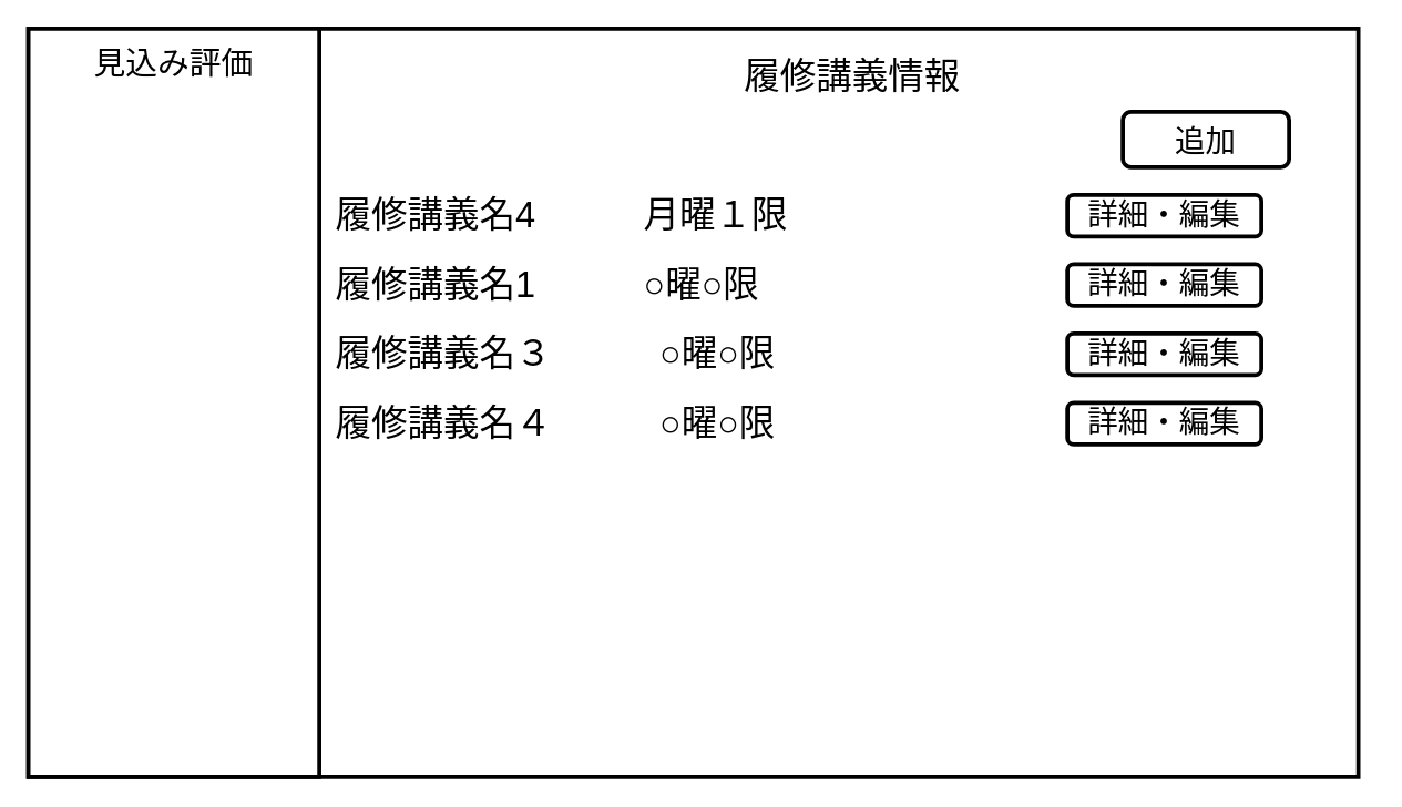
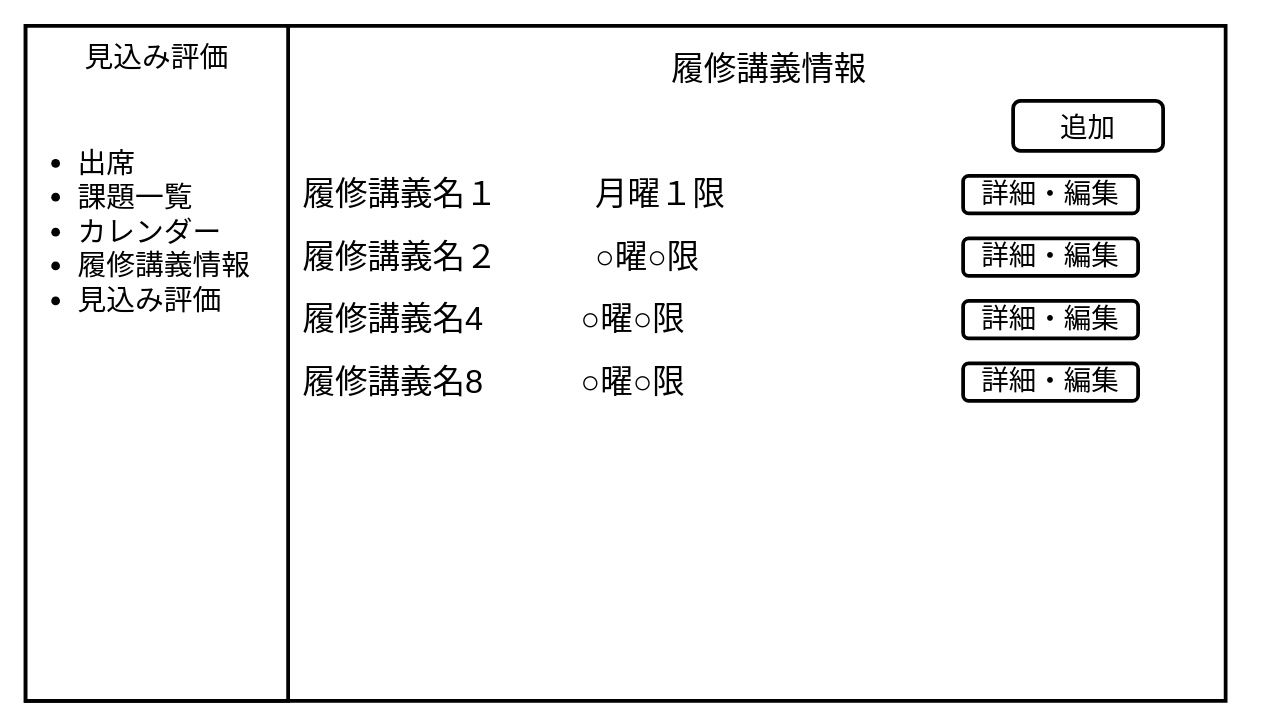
  <mxCell id="0" />
  <mxCell id="1" parent="0" />
  <mxCell id="2" value="" style="rounded=0;whiteSpace=wrap;html=1;strokeColor=#000000;strokeWidth=3;fillColor=#FFFFFF;" parent="1" vertex="1"><mxGeometry x="20" y="20" width="960" height="540" as="geometry" /></mxCell>
  <mxCell id="3" value="" style="rounded=0;whiteSpace=wrap;html=1;strokeColor=#000000;strokeWidth=3;fillColor=#FFFFFF;" parent="1" vertex="1"><mxGeometry x="20" y="20" width="210" height="540" as="geometry" /></mxCell>
  <mxCell id="4" value="見込み評価" style="text;html=1;strokeColor=none;fillColor=none;align=center;verticalAlign=middle;whiteSpace=wrap;rounded=0;fontColor=#000000;fontSize=23;" parent="1" vertex="1"><mxGeometry x="20" y="30" width="210" height="30" as="geometry" /></mxCell>
+ <mxCell id="5" value="&lt;ul&gt;&lt;li&gt;出席&lt;/li&gt;&lt;li&gt;課題一覧&lt;/li&gt;&lt;li&gt;カレンダー&lt;/li&gt;&lt;li&gt;履修講義情報&lt;/li&gt;&lt;li&gt;見込み評価&lt;/li&gt;&lt;/ul&gt;" style="text;strokeColor=none;fillColor=none;html=1;whiteSpace=wrap;verticalAlign=middle;overflow=hidden;fontSize=23;fontColor=#000000;" parent="1" vertex="1"><mxGeometry x="20" y="70" width="210" height="230" as="geometry" /></mxCell>
  <mxCell id="6" value="履修講義情報" style="text;html=1;strokeColor=none;fillColor=none;align=center;verticalAlign=middle;whiteSpace=wrap;rounded=0;fontColor=#000000;fontSize=26;" parent="1" vertex="1"><mxGeometry x="240" y="40" width="750" height="30" as="geometry" /></mxCell>
- <mxCell id="7" value="履修講義名4　　　月曜１限" style="text;html=1;strokeColor=none;fillColor=none;align=left;verticalAlign=middle;whiteSpace=wrap;rounded=0;fontSize=26;fontColor=#000000;" parent="1" vertex="1"><mxGeometry x="240" y="140" width="740" height="30" as="geometry" /></mxCell>
+ <mxCell id="7" value="履修講義名１　　　月曜１限" style="text;html=1;strokeColor=none;fillColor=none;align=left;verticalAlign=middle;whiteSpace=wrap;rounded=0;fontSize=26;fontColor=#000000;" parent="1" vertex="1"><mxGeometry x="240" y="140" width="740" height="30" as="geometry" /></mxCell>
  <mxCell id="8" value="&lt;font style=&quot;font-size: 22px&quot;&gt;追加&lt;/font&gt;" style="rounded=1;whiteSpace=wrap;html=1;fontSize=26;fontColor=#000000;fillColor=#FFFFFF;strokeColor=#000000;strokeWidth=3;" parent="1" vertex="1"><mxGeometry x="810" y="80" width="120" height="40" as="geometry" /></mxCell>
- <mxCell id="9" value="履修講義名1　　　○曜○限" style="text;html=1;strokeColor=none;fillColor=none;align=left;verticalAlign=middle;whiteSpace=wrap;rounded=0;fontSize=26;fontColor=#000000;" parent="1" vertex="1"><mxGeometry x="240" y="190" width="740" height="30" as="geometry" /></mxCell>
- <mxCell id="10" value="履修講義名３　　　○曜○限" style="text;html=1;strokeColor=none;fillColor=none;align=left;verticalAlign=middle;whiteSpace=wrap;rounded=0;fontSize=26;fontColor=#000000;" parent="1" vertex="1"><mxGeometry x="240" y="240" width="740" height="30" as="geometry" /></mxCell>
- <mxCell id="11" value="履修講義名４　　　○曜○限" style="text;html=1;strokeColor=none;fillColor=none;align=left;verticalAlign=middle;whiteSpace=wrap;rounded=0;fontSize=26;fontColor=#000000;" parent="1" vertex="1"><mxGeometry x="240" y="290" width="740" height="30" as="geometry" /></mxCell>
+ <mxCell id="9" value="履修講義名２　　　○曜○限" style="text;html=1;strokeColor=none;fillColor=none;align=left;verticalAlign=middle;whiteSpace=wrap;rounded=0;fontSize=26;fontColor=#000000;" parent="1" vertex="1"><mxGeometry x="240" y="190" width="740" height="30" as="geometry" /></mxCell>
+ <mxCell id="10" value="履修講義名4　　　○曜○限" style="text;html=1;strokeColor=none;fillColor=none;align=left;verticalAlign=middle;whiteSpace=wrap;rounded=0;fontSize=26;fontColor=#000000;" parent="1" vertex="1"><mxGeometry x="240" y="240" width="740" height="30" as="geometry" /></mxCell>
+ <mxCell id="11" value="履修講義名8　　　○曜○限" style="text;html=1;strokeColor=none;fillColor=none;align=left;verticalAlign=middle;whiteSpace=wrap;rounded=0;fontSize=26;fontColor=#000000;" parent="1" vertex="1"><mxGeometry x="240" y="290" width="740" height="30" as="geometry" /></mxCell>
  <mxCell id="12" value="詳細・編集" style="rounded=1;whiteSpace=wrap;html=1;fontSize=22;fontColor=#000000;strokeColor=#000000;strokeWidth=3;fillColor=#FFFFFF;" parent="1" vertex="1"><mxGeometry x="770" y="140" width="140" height="30" as="geometry" /></mxCell>
  <mxCell id="13" value="詳細・編集" style="rounded=1;whiteSpace=wrap;html=1;fontSize=22;fontColor=#000000;strokeColor=#000000;strokeWidth=3;fillColor=#FFFFFF;" vertex="1" parent="1"><mxGeometry x="770" y="190" width="140" height="30" as="geometry" /></mxCell>
  <mxCell id="14" value="詳細・編集" style="rounded=1;whiteSpace=wrap;html=1;fontSize=22;fontColor=#000000;strokeColor=#000000;strokeWidth=3;fillColor=#FFFFFF;" vertex="1" parent="1"><mxGeometry x="770" y="240" width="140" height="30" as="geometry" /></mxCell>
  <mxCell id="15" value="詳細・編集" style="rounded=1;whiteSpace=wrap;html=1;fontSize=22;fontColor=#000000;strokeColor=#000000;strokeWidth=3;fillColor=#FFFFFF;" vertex="1" parent="1"><mxGeometry x="770" y="290" width="140" height="30" as="geometry" /></mxCell>
